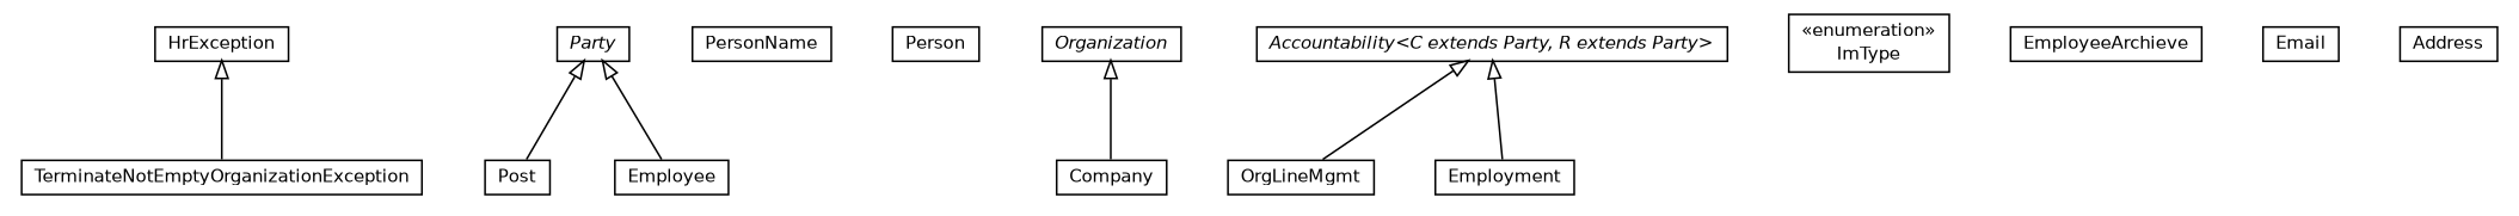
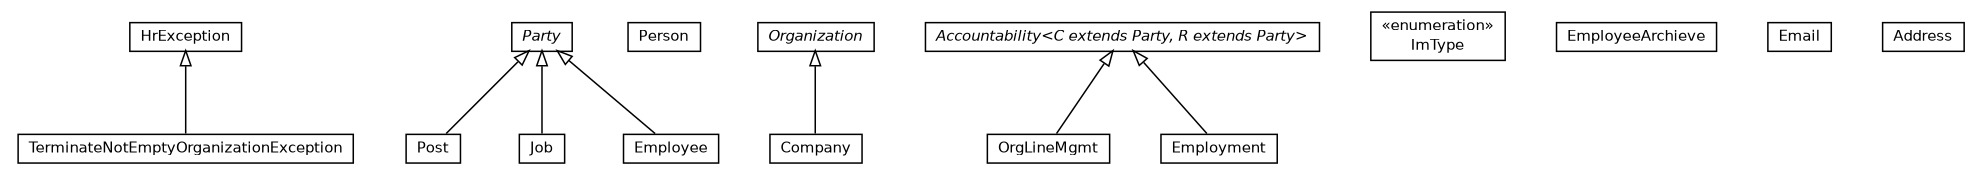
  digraph {
    fontname="DejaVu Sans"
    nodesep=0.25
    ranksep=0.5
    node [fontcolor=black fontname="DejaVu Sans" fontsize=10.0 shape=plaintext]
    edge [arrowtail=empty dir=back fontname="DejaVu Sans" fontsize=10 headport=p labelfontname=Helvetica labelfontsize=10 tailport=p]
    n1 [label=<<table title="org.dddlib.organisation.domain.TerminateNotEmptyOrganizationException" border="0" cellborder="1" cellspacing="0" cellpadding="2" port="p" href="./TerminateNotEmptyOrganizationException.html"> 		<tr><td><table border="0" cellspacing="0" cellpadding="1"> <tr><td align="center" balign="center"> TerminateNotEmptyOrganizationException </td></tr> 		</table></td></tr> 		</table>>]
    n2 [label=<<table title="org.dddlib.organisation.domain.Post" border="0" cellborder="1" cellspacing="0" cellpadding="2" port="p" href="./Post.html"> 		<tr><td><table border="0" cellspacing="0" cellpadding="1"> <tr><td align="center" balign="center"> Post </td></tr> 		</table></td></tr> 		</table>>]
-   n3 [label=<<table title="org.dddlib.organisation.domain.PersonName" border="0" cellborder="1" cellspacing="0" cellpadding="2" port="p" href="./PersonName.html"> 		<tr><td><table border="0" cellspacing="0" cellpadding="1"> <tr><td align="center" balign="center"> PersonName </td></tr> 		</table></td></tr> 		</table>>]
    n4 [label=<<table title="org.dddlib.organisation.domain.Person" border="0" cellborder="1" cellspacing="0" cellpadding="2" port="p" href="./Person.html"> 		<tr><td><table border="0" cellspacing="0" cellpadding="1"> <tr><td align="center" balign="center"> Person </td></tr> 		</table></td></tr> 		</table>>]
    n5 [label=<<table title="org.dddlib.organisation.domain.Party" border="0" cellborder="1" cellspacing="0" cellpadding="2" port="p" href="./Party.html"> 		<tr><td><table border="0" cellspacing="0" cellpadding="1"> <tr><td align="center" balign="center"><font face="Helvetica-Oblique"> Party </font></td></tr> 		</table></td></tr> 		</table>>]
+   n6 [label=<<table title="org.dddlib.organisation.domain.Job" border="0" cellborder="1" cellspacing="0" cellpadding="2" port="p" href="./Job.html"> 		<tr><td><table border="0" cellspacing="0" cellpadding="1"> <tr><td align="center" balign="center"> Job </td></tr> 		</table></td></tr> 		</table>>]
    n7 [label=<<table title="org.dddlib.organisation.domain.Employee" border="0" cellborder="1" cellspacing="0" cellpadding="2" port="p" href="./Employee.html"> 		<tr><td><table border="0" cellspacing="0" cellpadding="1"> <tr><td align="center" balign="center"> Employee </td></tr> 		</table></td></tr> 		</table>>]
    n8 [label=<<table title="org.dddlib.organisation.domain.Organization" border="0" cellborder="1" cellspacing="0" cellpadding="2" port="p" href="./Organization.html"> 		<tr><td><table border="0" cellspacing="0" cellpadding="1"> <tr><td align="center" balign="center"><font face="Helvetica-Oblique"> Organization </font></td></tr> 		</table></td></tr> 		</table>>]
    n9 [label=<<table title="org.dddlib.organisation.domain.Company" border="0" cellborder="1" cellspacing="0" cellpadding="2" port="p" href="./Company.html"> 		<tr><td><table border="0" cellspacing="0" cellpadding="1"> <tr><td align="center" balign="center"> Company </td></tr> 		</table></td></tr> 		</table>>]
    n10 [label=<<table title="org.dddlib.organisation.domain.OrgLineMgmt" border="0" cellborder="1" cellspacing="0" cellpadding="2" port="p" href="./OrgLineMgmt.html"> 		<tr><td><table border="0" cellspacing="0" cellpadding="1"> <tr><td align="center" balign="center"> OrgLineMgmt </td></tr> 		</table></td></tr> 		</table>>]
    n11 [label=<<table title="org.dddlib.organisation.domain.ImType" border="0" cellborder="1" cellspacing="0" cellpadding="2" port="p" href="./ImType.html"> 		<tr><td><table border="0" cellspacing="0" cellpadding="1"> <tr><td align="center" balign="center"> &#171;enumeration&#187; </td></tr> <tr><td align="center" balign="center"> ImType </td></tr> 		</table></td></tr> 		</table>>]
    n12 [label=<<table title="org.dddlib.organisation.domain.HrException" border="0" cellborder="1" cellspacing="0" cellpadding="2" port="p" href="./HrException.html"> 		<tr><td><table border="0" cellspacing="0" cellpadding="1"> <tr><td align="center" balign="center"> HrException </td></tr> 		</table></td></tr> 		</table>>]
    n13 [label=<<table title="org.dddlib.organisation.domain.Employment" border="0" cellborder="1" cellspacing="0" cellpadding="2" port="p" href="./Employment.html"> 		<tr><td><table border="0" cellspacing="0" cellpadding="1"> <tr><td align="center" balign="center"> Employment </td></tr> 		</table></td></tr> 		</table>>]
    n14 [label=<<table title="org.dddlib.organisation.domain.EmployeeArchieve" border="0" cellborder="1" cellspacing="0" cellpadding="2" port="p" href="./EmployeeArchieve.html"> 		<tr><td><table border="0" cellspacing="0" cellpadding="1"> <tr><td align="center" balign="center"> EmployeeArchieve </td></tr> 		</table></td></tr> 		</table>>]
    n15 [label=<<table title="org.dddlib.organisation.domain.Email" border="0" cellborder="1" cellspacing="0" cellpadding="2" port="p" href="./Email.html"> 		<tr><td><table border="0" cellspacing="0" cellpadding="1"> <tr><td align="center" balign="center"> Email </td></tr> 		</table></td></tr> 		</table>>]
    n16 [label=<<table title="org.dddlib.organisation.domain.Address" border="0" cellborder="1" cellspacing="0" cellpadding="2" port="p" href="./Address.html"> 		<tr><td><table border="0" cellspacing="0" cellpadding="1"> <tr><td align="center" balign="center"> Address </td></tr> 		</table></td></tr> 		</table>>]
    n17 [label=<<table title="org.dddlib.organisation.domain.Accountability" border="0" cellborder="1" cellspacing="0" cellpadding="2" port="p" href="./Accountability.html"> 		<tr><td><table border="0" cellspacing="0" cellpadding="1"> <tr><td align="center" balign="center"><font face="Helvetica-Oblique"> Accountability&lt;C extends Party, R extends Party&gt; </font></td></tr> 		</table></td></tr> 		</table>>]
    n5 -> n2
+   n5 -> n6
    n5 -> n7
    n8 -> n9
    n12 -> n1
    n17 -> n10
    n17 -> n13
  }
